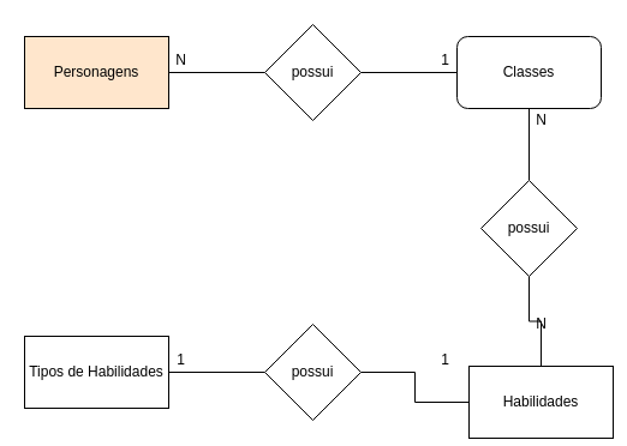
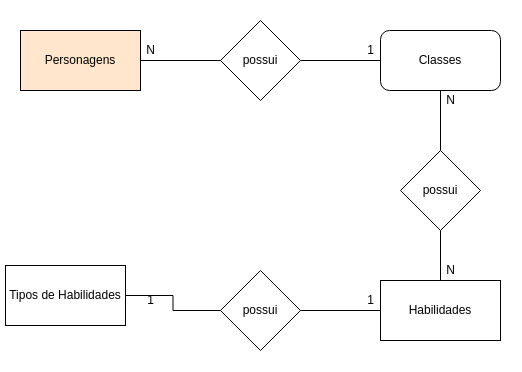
  <mxCell id="0" />
  <mxCell id="1" parent="0" />
  <mxCell id="2" value="Classes" style="whiteSpace=wrap;html=1;rounded=1;" parent="1" vertex="1"><mxGeometry x="380" y="30" width="120" height="60" as="geometry" /></mxCell>
- <mxCell id="3" value="Habilidades" style="rounded=0;whiteSpace=wrap;html=1;" parent="1" vertex="1"><mxGeometry x="390" y="305" width="120" height="60" as="geometry" /></mxCell>
+ <mxCell id="3" value="Habilidades" style="rounded=0;whiteSpace=wrap;html=1;" parent="1" vertex="1"><mxGeometry x="380" y="280" width="120" height="60" as="geometry" /></mxCell>
  <mxCell id="4" value="Personagens" style="rounded=0;whiteSpace=wrap;html=1;fillColor=#ffe6cc;" parent="1" vertex="1"><mxGeometry x="20" y="30" width="120" height="60" as="geometry" /></mxCell>
  <mxCell id="5" style="edgeStyle=orthogonalEdgeStyle;rounded=0;orthogonalLoop=1;jettySize=auto;html=1;entryX=0;entryY=0.5;entryDx=0;entryDy=0;endArrow=none;endFill=0;" parent="1" source="7" target="2" edge="1"><mxGeometry relative="1" as="geometry" /></mxCell>
  <mxCell id="6" style="edgeStyle=orthogonalEdgeStyle;rounded=0;orthogonalLoop=1;jettySize=auto;html=1;entryX=1;entryY=0.5;entryDx=0;entryDy=0;endArrow=none;endFill=0;" parent="1" source="7" target="4" edge="1"><mxGeometry relative="1" as="geometry" /></mxCell>
  <mxCell id="7" value="possui" style="rhombus;whiteSpace=wrap;html=1;" parent="1" vertex="1"><mxGeometry x="220" y="20" width="80" height="80" as="geometry" /></mxCell>
  <mxCell id="8" value="N" style="text;html=1;align=center;verticalAlign=middle;resizable=0;points=[];autosize=1;" parent="1" vertex="1"><mxGeometry x="140" y="40" width="20" height="20" as="geometry" /></mxCell>
  <mxCell id="9" value="1" style="text;html=1;align=center;verticalAlign=middle;resizable=0;points=[];autosize=1;" parent="1" vertex="1"><mxGeometry x="360" y="40" width="20" height="20" as="geometry" /></mxCell>
  <mxCell id="10" style="edgeStyle=orthogonalEdgeStyle;rounded=0;orthogonalLoop=1;jettySize=auto;html=1;entryX=0.5;entryY=1;entryDx=0;entryDy=0;endArrow=none;endFill=0;" parent="1" source="12" target="2" edge="1"><mxGeometry relative="1" as="geometry" /></mxCell>
  <mxCell id="11" style="edgeStyle=orthogonalEdgeStyle;rounded=0;orthogonalLoop=1;jettySize=auto;html=1;entryX=0.5;entryY=0;entryDx=0;entryDy=0;endArrow=none;endFill=0;" parent="1" source="12" target="3" edge="1"><mxGeometry relative="1" as="geometry" /></mxCell>
  <mxCell id="12" value="possui" style="rhombus;whiteSpace=wrap;html=1;" parent="1" vertex="1"><mxGeometry x="400" y="150" width="80" height="80" as="geometry" /></mxCell>
  <mxCell id="13" value="N" style="text;html=1;align=center;verticalAlign=middle;resizable=0;points=[];autosize=1;" parent="1" vertex="1"><mxGeometry x="440" y="90" width="20" height="20" as="geometry" /></mxCell>
  <mxCell id="14" value="N" style="text;html=1;align=center;verticalAlign=middle;resizable=0;points=[];autosize=1;" parent="1" vertex="1"><mxGeometry x="440" y="260" width="20" height="20" as="geometry" /></mxCell>
- <mxCell id="15" value="Tipos de Habilidades" style="rounded=0;whiteSpace=wrap;html=1;" parent="1" vertex="1"><mxGeometry x="20" y="280" width="120" height="60" as="geometry" /></mxCell>
+ <mxCell id="15" value="Tipos de Habilidades" style="rounded=0;whiteSpace=wrap;html=1;" parent="1" vertex="1"><mxGeometry x="5" y="265" width="120" height="60" as="geometry" /></mxCell>
  <mxCell id="16" style="edgeStyle=orthogonalEdgeStyle;rounded=0;orthogonalLoop=1;jettySize=auto;html=1;entryX=1;entryY=0.5;entryDx=0;entryDy=0;endArrow=none;endFill=0;" parent="1" source="18" target="15" edge="1"><mxGeometry relative="1" as="geometry" /></mxCell>
  <mxCell id="17" style="edgeStyle=orthogonalEdgeStyle;rounded=0;orthogonalLoop=1;jettySize=auto;html=1;exitX=1;exitY=0.5;exitDx=0;exitDy=0;entryX=0;entryY=0.5;entryDx=0;entryDy=0;endArrow=none;endFill=0;" parent="1" source="18" target="3" edge="1"><mxGeometry relative="1" as="geometry" /></mxCell>
  <mxCell id="18" value="possui" style="rhombus;whiteSpace=wrap;html=1;" parent="1" vertex="1"><mxGeometry x="220" y="270" width="80" height="80" as="geometry" /></mxCell>
  <mxCell id="19" value="1" style="text;html=1;align=center;verticalAlign=middle;resizable=0;points=[];autosize=1;" parent="1" vertex="1"><mxGeometry x="140" y="290" width="20" height="20" as="geometry" /></mxCell>
  <mxCell id="20" value="1" style="text;html=1;align=center;verticalAlign=middle;resizable=0;points=[];autosize=1;" parent="1" vertex="1"><mxGeometry x="360" y="290" width="20" height="20" as="geometry" /></mxCell>
